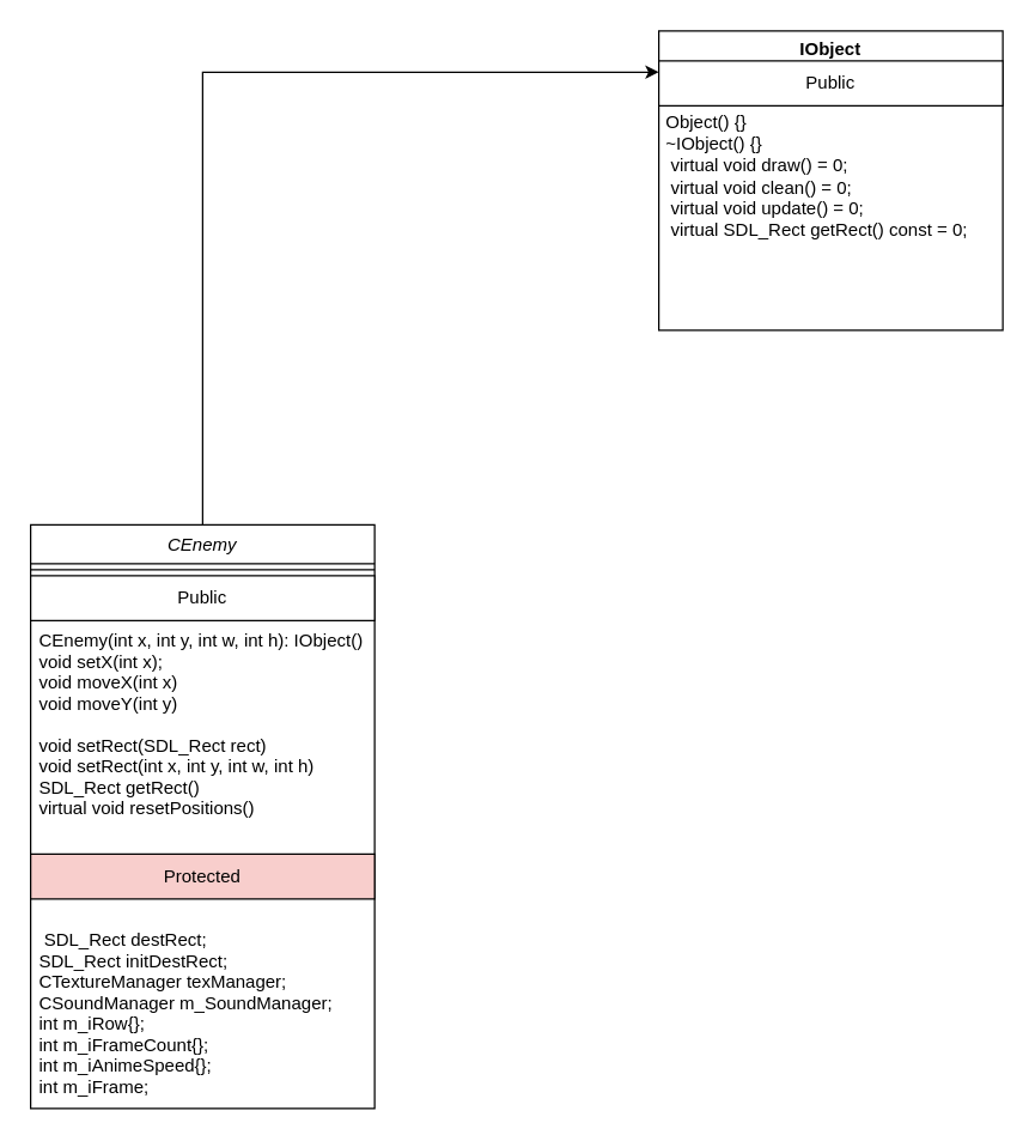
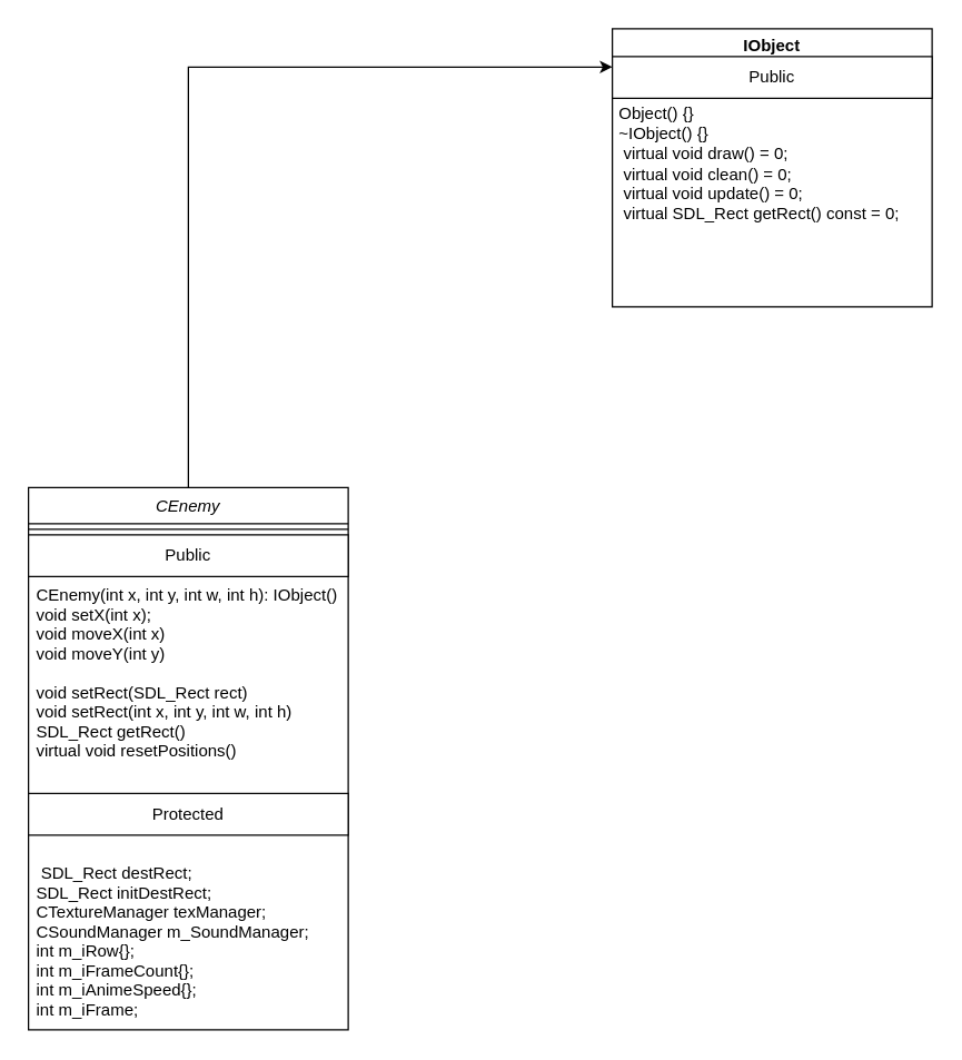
  <mxCell id="0" />
  <mxCell id="1" parent="0" />
  <mxCell id="2" style="edgeStyle=orthogonalEdgeStyle;rounded=0;orthogonalLoop=1;jettySize=auto;html=1;exitX=0.5;exitY=0;exitDx=0;exitDy=0;entryX=0;entryY=0.25;entryDx=0;entryDy=0;" edge="1" parent="1" source="3" target="11"><mxGeometry relative="1" as="geometry" /></mxCell>
  <mxCell id="3" value="CEnemy" style="swimlane;fontStyle=2;align=center;verticalAlign=top;childLayout=stackLayout;horizontal=1;startSize=26;horizontalStack=0;resizeParent=1;resizeLast=0;collapsible=1;marginBottom=0;rounded=0;shadow=0;strokeWidth=1;" parent="1" vertex="1"><mxGeometry x="20" y="350" width="230" height="390" as="geometry"><mxRectangle x="230" y="140" width="160" height="26" as="alternateBounds" /></mxGeometry></mxCell>
  <mxCell id="4" value="" style="line;html=1;strokeWidth=1;align=left;verticalAlign=middle;spacingTop=-1;spacingLeft=3;spacingRight=3;rotatable=0;labelPosition=right;points=[];portConstraint=eastwest;" parent="3" vertex="1"><mxGeometry y="26" width="230" height="8" as="geometry" /></mxCell>
  <mxCell id="5" value="Public" style="rounded=0;whiteSpace=wrap;html=1;" vertex="1" parent="3"><mxGeometry y="34" width="230" height="30" as="geometry" /></mxCell>
  <mxCell id="6" value="CEnemy(int x, int y, int w, int h): IObject()&#10;void setX(int x);&#10;void moveX(int x)&#10;void moveY(int y)&#10;&#10;void setRect(SDL_Rect rect) &#10;void setRect(int x, int y, int w, int h)&#10;SDL_Rect getRect()&#10;virtual void resetPositions() &#10;" style="text;align=left;verticalAlign=top;spacingLeft=4;spacingRight=4;overflow=hidden;rotatable=0;points=[[0,0.5],[1,0.5]];portConstraint=eastwest;rounded=0;shadow=0;html=0;" vertex="1" parent="3"><mxGeometry y="64" width="230" height="156" as="geometry" /></mxCell>
- <mxCell id="7" value="Protected" style="rounded=0;whiteSpace=wrap;html=1;fillColor=#f8cecc;" vertex="1" parent="3"><mxGeometry y="220" width="230" height="30" as="geometry" /></mxCell>
+ <mxCell id="7" value="Protected" style="rounded=0;whiteSpace=wrap;html=1;" vertex="1" parent="3"><mxGeometry y="220" width="230" height="30" as="geometry" /></mxCell>
  <mxCell id="8" value="&#10; SDL_Rect destRect;&#10;&#09;SDL_Rect initDestRect;&#10;&#09;CTextureManager texManager;&#10;&#09;CSoundManager m_SoundManager;&#10;&#09;int m_iRow{};&#10;&#09;int m_iFrameCount{};&#10;&#09;int m_iAnimeSpeed{};&#10;&#09;int m_iFrame;" style="text;align=left;verticalAlign=top;spacingLeft=4;spacingRight=4;overflow=hidden;rotatable=0;points=[[0,0.5],[1,0.5]];portConstraint=eastwest;rounded=0;shadow=0;html=0;" vertex="1" parent="3"><mxGeometry y="250" width="230" height="140" as="geometry" /></mxCell>
  <mxCell id="9" value="IObject" style="swimlane;" vertex="1" parent="1"><mxGeometry x="440" y="20" width="230" height="200" as="geometry" /></mxCell>
  <mxCell id="10" value="&lt;br&gt;Object() {}&lt;br&gt;~IObject() {}&lt;br&gt;&amp;nbsp;virtual void draw() = 0;&lt;br&gt;&amp;nbsp;virtual void clean() = 0;&lt;br&gt;&amp;nbsp;virtual void update() = 0;&lt;br&gt;&amp;nbsp;virtual SDL_Rect getRect() const = 0;" style="text;html=1;strokeColor=none;fillColor=none;spacing=5;spacingTop=-20;whiteSpace=wrap;overflow=hidden;rounded=0;" vertex="1" parent="9"><mxGeometry y="50" width="230" height="140" as="geometry" /></mxCell>
  <mxCell id="11" value="Public" style="rounded=0;whiteSpace=wrap;html=1;" vertex="1" parent="9"><mxGeometry y="20" width="230" height="30" as="geometry" /></mxCell>
